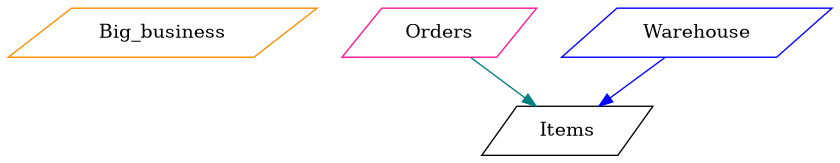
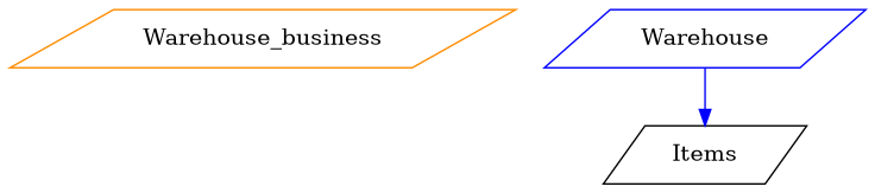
  digraph {
    node [shape=parallelogram]
    edge [style=solid arrowhead=normal]
-   n1 [label=" Big_business " color=darkorange]
+   n1 [label=Warehouse_business color=darkorange]
    n2 [label=" Items " color=black]
-   n3 [label=" Orders " color=deeppink]
    n4 [label=" Warehouse " color=blue]
-   n3 -> n2 [color=teal]
    n4 -> n2 [color=blue]
  }
